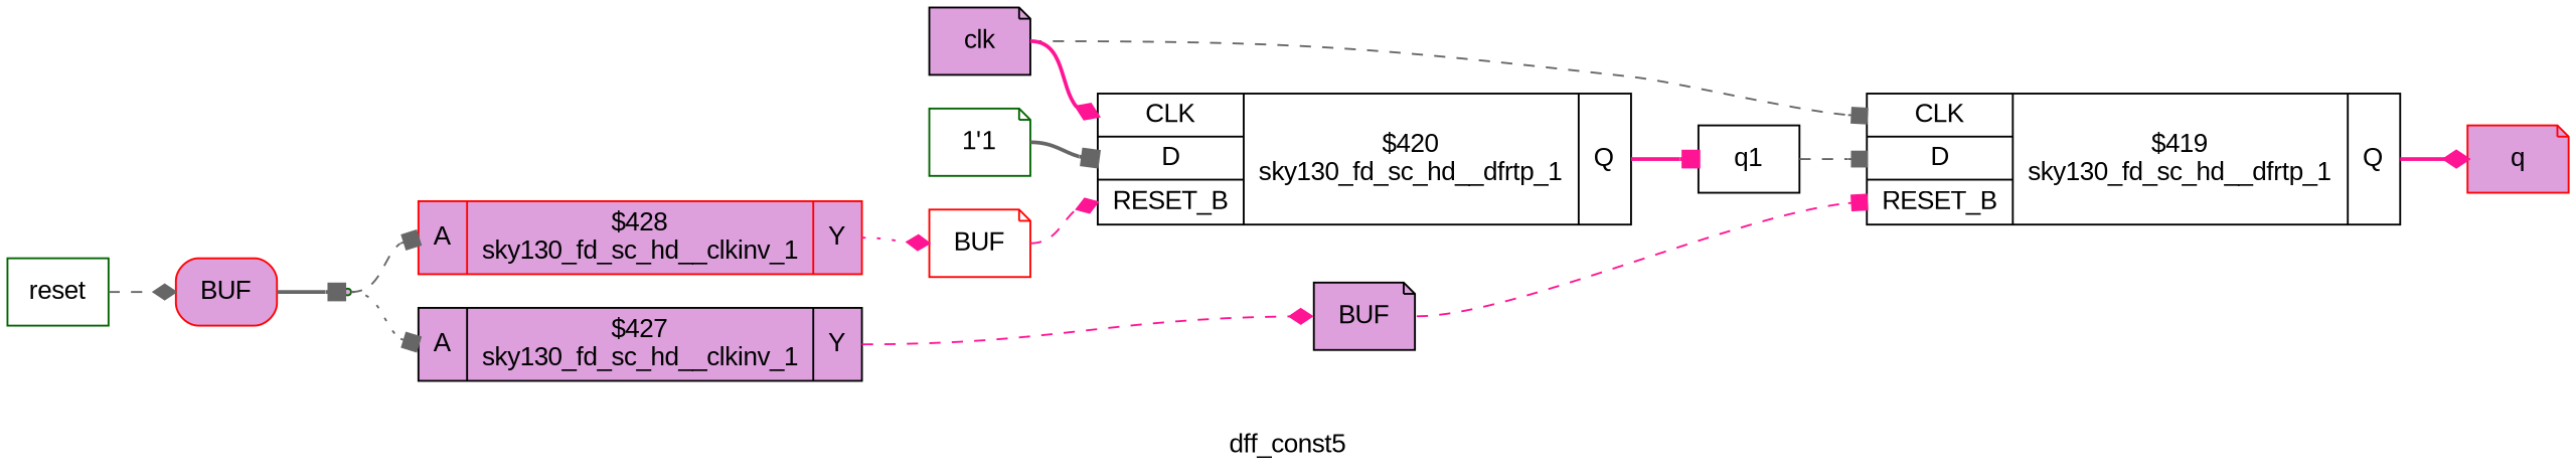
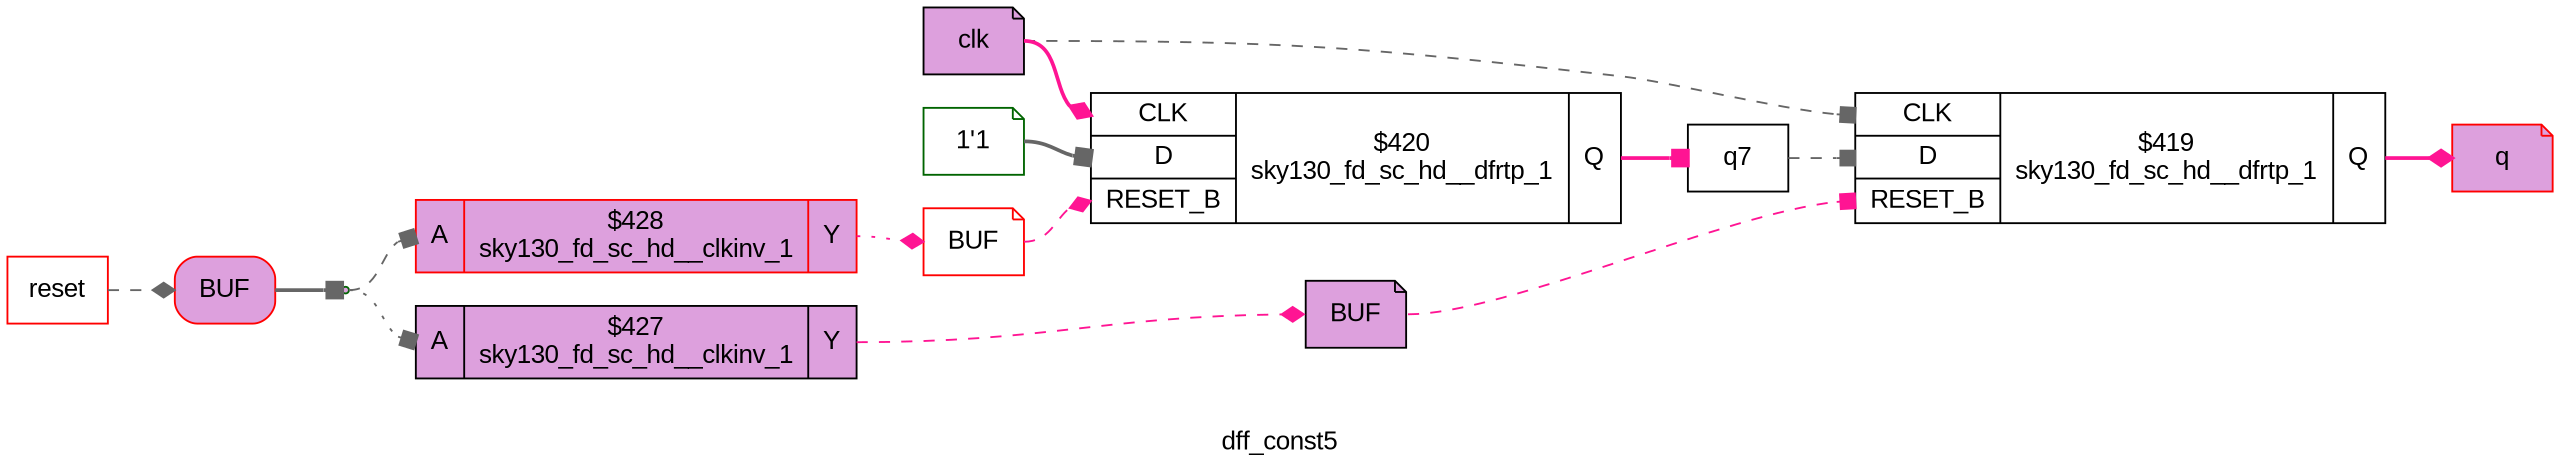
  digraph {
    fontname="Liberation Sans"
    label=dff_const5
    rankdir=LR
    remincross=true
    node [color=black fillcolor=plum fontname="Liberation Sans" shape=note style=filled]
    edge [arrowhead=box color=gray40 fontcolor=black fontname="Liberation Sans" headport=w style=dashed tailport=e]
    n6 [fontcolor=black label=clk]
    c18 [fillcolor=white label="{{<p14> CLK|<p15> D|<p16> RESET_B}|$419\nsky130_fd_sc_hd__dfrtp_1|{<p17> Q}}" shape=record]
    c19 [fillcolor=white label="{{<p14> CLK|<p15> D|<p16> RESET_B}|$420\nsky130_fd_sc_hd__dfrtp_1|{<p17> Q}}" shape=record]
    n7 [color=red fontcolor=black label=q]
-   n8 [fillcolor=white fontcolor=black label=q1 shape=box]
-   n9 [color=darkgreen fillcolor=white fontcolor=black label=reset shape=box]
+   n8 [fillcolor=white fontcolor=black label=q7 shape=box]
+   n9 [color=red fillcolor=white fontcolor=black label=reset shape=box]
    x1 [color=red label=BUF shape=box style="rounded,filled"]
    n3 [color=darkgreen shape=point]
    c12 [label="{{<p10> A}|$427\nsky130_fd_sc_hd__clkinv_1|{<p11> Y}}" shape=record]
    x2 [label=BUF style="rounded,filled"]
    c13 [color=red label="{{<p10> A}|$428\nsky130_fd_sc_hd__clkinv_1|{<p11> Y}}" shape=record]
    x3 [color=red fillcolor=white label=BUF style="rounded,filled"]
    v0 [color=darkgreen fillcolor=white label="1'1"]
    n6 -> c18 [headport="p14:w"]
    n6 -> c19 [arrowhead=diamond color=deeppink headport="p14:w" style=bold]
    c18 -> n7 [arrowhead=diamond color=deeppink style=bold tailport="p17:e"]
    c19 -> n8 [color=deeppink style=bold tailport="p17:e"]
    n8 -> c18 [headport="p15:w"]
    n9 -> x1 [arrowhead=diamond]
    x1 -> n3 [style=bold]
    n3 -> c12 [headport="p10:w" style=dotted]
    n3 -> c13 [headport="p10:w"]
    c12 -> x2 [arrowhead=diamond color=deeppink tailport="p11:e"]
    x2 -> c18 [color=deeppink headport="p16:w"]
    c13 -> x3 [arrowhead=diamond color=deeppink style=dotted tailport="p11:e"]
    x3 -> c19 [arrowhead=diamond color=deeppink headport="p16:w"]
    v0 -> c19 [headport="p15:w" style=bold]
  }
